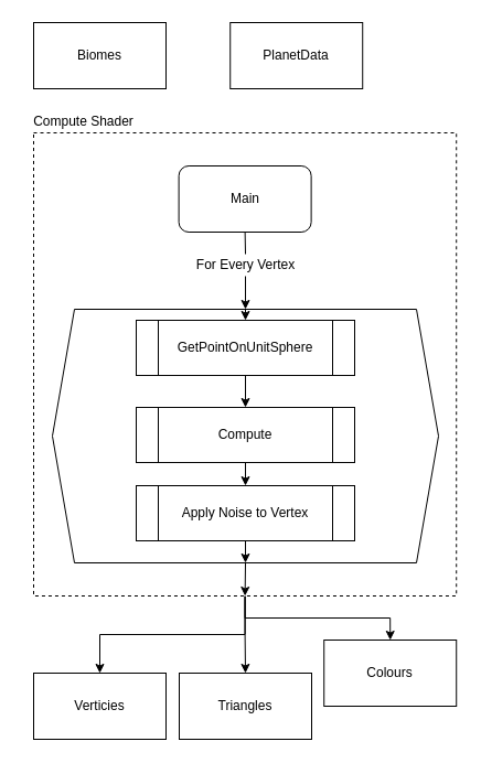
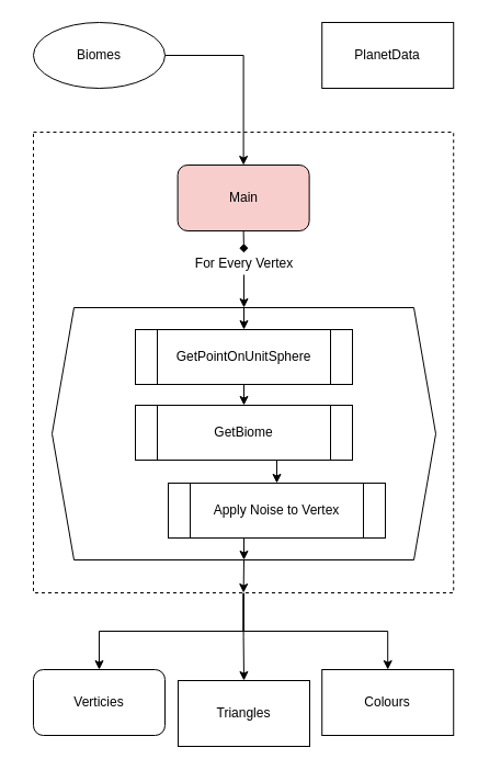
  <mxCell id="0" />
  <mxCell id="1" parent="0" />
  <mxCell id="2" style="edgeStyle=orthogonalEdgeStyle;rounded=0;orthogonalLoop=1;jettySize=auto;html=1;exitX=0.5;exitY=1;exitDx=0;exitDy=0;entryX=0.5;entryY=0;entryDx=0;entryDy=0;" edge="1" parent="1" source="5" target="24"><mxGeometry relative="1" as="geometry" /></mxCell>
  <mxCell id="3" style="edgeStyle=orthogonalEdgeStyle;rounded=0;orthogonalLoop=1;jettySize=auto;html=1;exitX=0.5;exitY=1;exitDx=0;exitDy=0;entryX=0.5;entryY=0;entryDx=0;entryDy=0;" edge="1" parent="1" source="5" target="23"><mxGeometry relative="1" as="geometry" /></mxCell>
  <mxCell id="4" style="edgeStyle=orthogonalEdgeStyle;rounded=0;orthogonalLoop=1;jettySize=auto;html=1;exitX=0.5;exitY=1;exitDx=0;exitDy=0;entryX=0.5;entryY=0;entryDx=0;entryDy=0;" edge="1" parent="1" source="5" target="25"><mxGeometry relative="1" as="geometry" /></mxCell>
  <mxCell id="5" value="" style="rounded=0;whiteSpace=wrap;html=1;dashed=1;" vertex="1" parent="1"><mxGeometry x="30" y="120" width="383.23" height="420" as="geometry" /></mxCell>
- <mxCell id="7" value="Biomes" style="rounded=0;whiteSpace=wrap;html=1;" vertex="1" parent="1"><mxGeometry x="30" y="20" width="120" height="60" as="geometry" /></mxCell>
- <mxCell id="8" value="PlanetData" style="rounded=0;whiteSpace=wrap;html=1;" vertex="1" parent="1"><mxGeometry x="208.23" y="20" width="120" height="60" as="geometry" /></mxCell>
+ <mxCell id="6" style="edgeStyle=orthogonalEdgeStyle;rounded=0;orthogonalLoop=1;jettySize=auto;html=1;exitX=1;exitY=0.5;exitDx=0;exitDy=0;" edge="1" parent="1" source="7" target="13"><mxGeometry relative="1" as="geometry" /></mxCell>
+ <mxCell id="7" value="Biomes" style="ellipse;whiteSpace=wrap;html=1;" vertex="1" parent="1"><mxGeometry x="30" y="20" width="120" height="60" as="geometry" /></mxCell>
+ <mxCell id="8" value="PlanetData" style="rounded=0;whiteSpace=wrap;html=1;" vertex="1" parent="1"><mxGeometry x="293.23" y="20" width="120" height="60" as="geometry" /></mxCell>
  <mxCell id="9" style="edgeStyle=orthogonalEdgeStyle;rounded=0;orthogonalLoop=1;jettySize=auto;html=1;exitX=0.5;exitY=1;exitDx=0;exitDy=0;entryX=0.5;entryY=1;entryDx=0;entryDy=0;" edge="1" parent="1" source="10" target="5"><mxGeometry relative="1" as="geometry" /></mxCell>
  <mxCell id="10" value="" style="shape=hexagon;perimeter=hexagonPerimeter2;whiteSpace=wrap;html=1;fixedSize=1;" vertex="1" parent="1"><mxGeometry x="47" y="280" width="350" height="230" as="geometry" /></mxCell>
  <mxCell id="11" style="edgeStyle=orthogonalEdgeStyle;rounded=0;orthogonalLoop=1;jettySize=auto;html=1;exitX=0.5;exitY=0;exitDx=0;exitDy=0;entryX=0.5;entryY=0;entryDx=0;entryDy=0;" edge="1" parent="1" source="10" target="18"><mxGeometry relative="1" as="geometry" /></mxCell>
  <mxCell id="12" style="edgeStyle=orthogonalEdgeStyle;rounded=0;orthogonalLoop=1;jettySize=auto;html=1;exitX=0.5;exitY=1;exitDx=0;exitDy=0;entryX=0.5;entryY=0;entryDx=0;entryDy=0;startArrow=none;" edge="1" parent="1" source="15" target="10"><mxGeometry relative="1" as="geometry" /></mxCell>
- <mxCell id="13" value="Main" style="rounded=1;whiteSpace=wrap;html=1;" vertex="1" parent="1"><mxGeometry x="161.61" y="150" width="120" height="60" as="geometry" /></mxCell>
- <mxCell id="14" value="Compute Shader" style="text;html=1;align=center;verticalAlign=middle;resizable=0;points=[];autosize=1;strokeColor=none;fillColor=none;" vertex="1" parent="1"><mxGeometry x="20" y="100" width="110" height="20" as="geometry" /></mxCell>
+ <mxCell id="13" value="Main" style="rounded=1;whiteSpace=wrap;html=1;fillColor=#f8cecc;" vertex="1" parent="1"><mxGeometry x="161.61" y="150" width="120" height="60" as="geometry" /></mxCell>
  <mxCell id="15" value="For Every Vertex" style="text;html=1;align=center;verticalAlign=middle;resizable=0;points=[];autosize=1;strokeColor=none;fillColor=none;" vertex="1" parent="1"><mxGeometry x="172" y="230" width="100" height="20" as="geometry" /></mxCell>
- <mxCell id="16" value="" style="edgeStyle=orthogonalEdgeStyle;rounded=0;orthogonalLoop=1;jettySize=auto;html=1;exitX=0.5;exitY=1;exitDx=0;exitDy=0;entryX=0.5;entryY=0;entryDx=0;entryDy=0;endArrow=none;" edge="1" parent="1" source="13" target="15"><mxGeometry relative="1" as="geometry"><mxPoint x="221.61" y="210" as="sourcePoint" /><mxPoint x="222" y="270" as="targetPoint" /></mxGeometry></mxCell>
+ <mxCell id="16" value="" style="edgeStyle=orthogonalEdgeStyle;rounded=0;orthogonalLoop=1;jettySize=auto;html=1;exitX=0.5;exitY=1;exitDx=0;exitDy=0;entryX=0.5;entryY=0;entryDx=0;entryDy=0;endArrow=diamond;" edge="1" parent="1" source="13" target="15"><mxGeometry relative="1" as="geometry"><mxPoint x="221.61" y="210" as="sourcePoint" /><mxPoint x="222" y="270" as="targetPoint" /></mxGeometry></mxCell>
  <mxCell id="17" style="edgeStyle=orthogonalEdgeStyle;rounded=0;orthogonalLoop=1;jettySize=auto;html=1;exitX=0.5;exitY=1;exitDx=0;exitDy=0;entryX=0.5;entryY=0;entryDx=0;entryDy=0;" edge="1" parent="1" source="18" target="20"><mxGeometry relative="1" as="geometry" /></mxCell>
- <mxCell id="18" value="GetPointOnUnitSphere" style="shape=process;whiteSpace=wrap;html=1;backgroundOutline=1;" vertex="1" parent="1"><mxGeometry x="123" y="290" width="198" height="50" as="geometry" /></mxCell>
+ <mxCell id="18" value="GetPointOnUnitSphere" style="shape=process;whiteSpace=wrap;html=1;backgroundOutline=1;" vertex="1" parent="1"><mxGeometry x="123" y="300" width="198" height="50" as="geometry" /></mxCell>
  <mxCell id="19" style="edgeStyle=orthogonalEdgeStyle;rounded=0;orthogonalLoop=1;jettySize=auto;html=1;exitX=0.5;exitY=1;exitDx=0;exitDy=0;entryX=0.5;entryY=0;entryDx=0;entryDy=0;" edge="1" parent="1" source="20" target="22"><mxGeometry relative="1" as="geometry" /></mxCell>
- <mxCell id="20" value="Compute" style="shape=process;whiteSpace=wrap;html=1;backgroundOutline=1;" vertex="1" parent="1"><mxGeometry x="123" y="369" width="198" height="50" as="geometry" /></mxCell>
+ <mxCell id="20" value="GetBiome" style="shape=process;whiteSpace=wrap;html=1;backgroundOutline=1;" vertex="1" parent="1"><mxGeometry x="123" y="369" width="198" height="50" as="geometry" /></mxCell>
  <mxCell id="21" style="edgeStyle=orthogonalEdgeStyle;rounded=0;orthogonalLoop=1;jettySize=auto;html=1;exitX=0.5;exitY=1;exitDx=0;exitDy=0;entryX=0.5;entryY=1;entryDx=0;entryDy=0;" edge="1" parent="1" source="22" target="10"><mxGeometry relative="1" as="geometry" /></mxCell>
- <mxCell id="22" value="Apply Noise to Vertex" style="shape=process;whiteSpace=wrap;html=1;backgroundOutline=1;" vertex="1" parent="1"><mxGeometry x="123" y="440" width="198" height="50" as="geometry" /></mxCell>
- <mxCell id="23" value="Verticies" style="rounded=0;whiteSpace=wrap;html=1;" vertex="1" parent="1"><mxGeometry x="30" y="610" width="120" height="60" as="geometry" /></mxCell>
- <mxCell id="24" value="Triangles" style="rounded=0;whiteSpace=wrap;html=1;" vertex="1" parent="1"><mxGeometry x="162" y="610" width="120" height="60" as="geometry" /></mxCell>
- <mxCell id="25" value="Colours" style="rounded=0;whiteSpace=wrap;html=1;" vertex="1" parent="1"><mxGeometry x="293.23" y="580" width="120" height="60" as="geometry" /></mxCell>
+ <mxCell id="22" value="Apply Noise to Vertex" style="shape=process;whiteSpace=wrap;html=1;backgroundOutline=1;" vertex="1" parent="1"><mxGeometry x="153" y="440" width="198" height="50" as="geometry" /></mxCell>
+ <mxCell id="23" value="Verticies" style="whiteSpace=wrap;html=1;rounded=1;" vertex="1" parent="1"><mxGeometry x="30" y="610" width="120" height="60" as="geometry" /></mxCell>
+ <mxCell id="24" value="Triangles" style="rounded=0;whiteSpace=wrap;html=1;" vertex="1" parent="1"><mxGeometry x="162" y="620" width="120" height="60" as="geometry" /></mxCell>
+ <mxCell id="25" value="Colours" style="rounded=0;whiteSpace=wrap;html=1;" vertex="1" parent="1"><mxGeometry x="293.23" y="610" width="120" height="60" as="geometry" /></mxCell>
